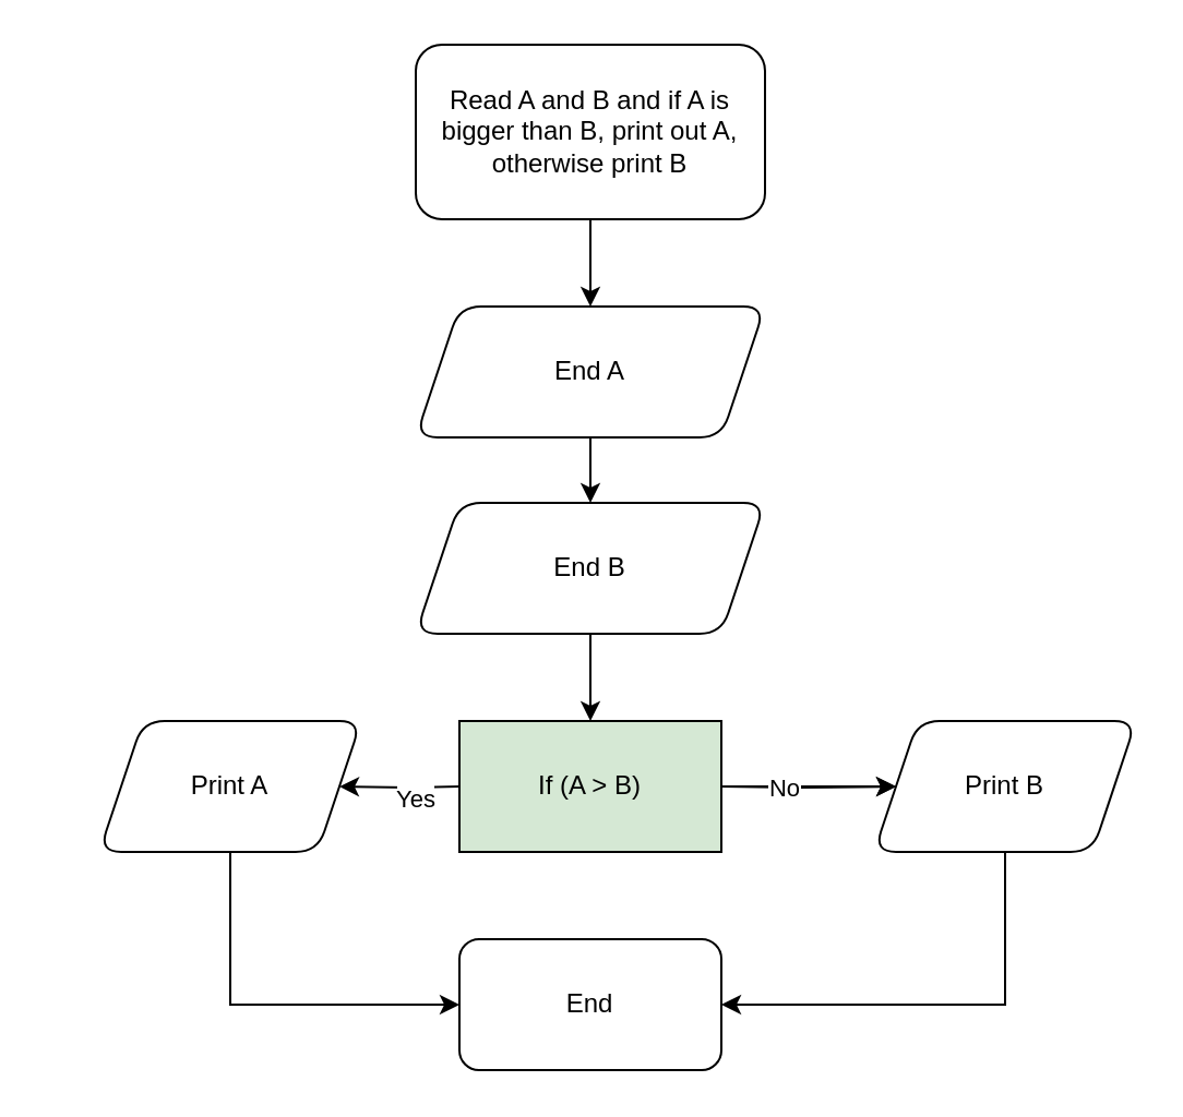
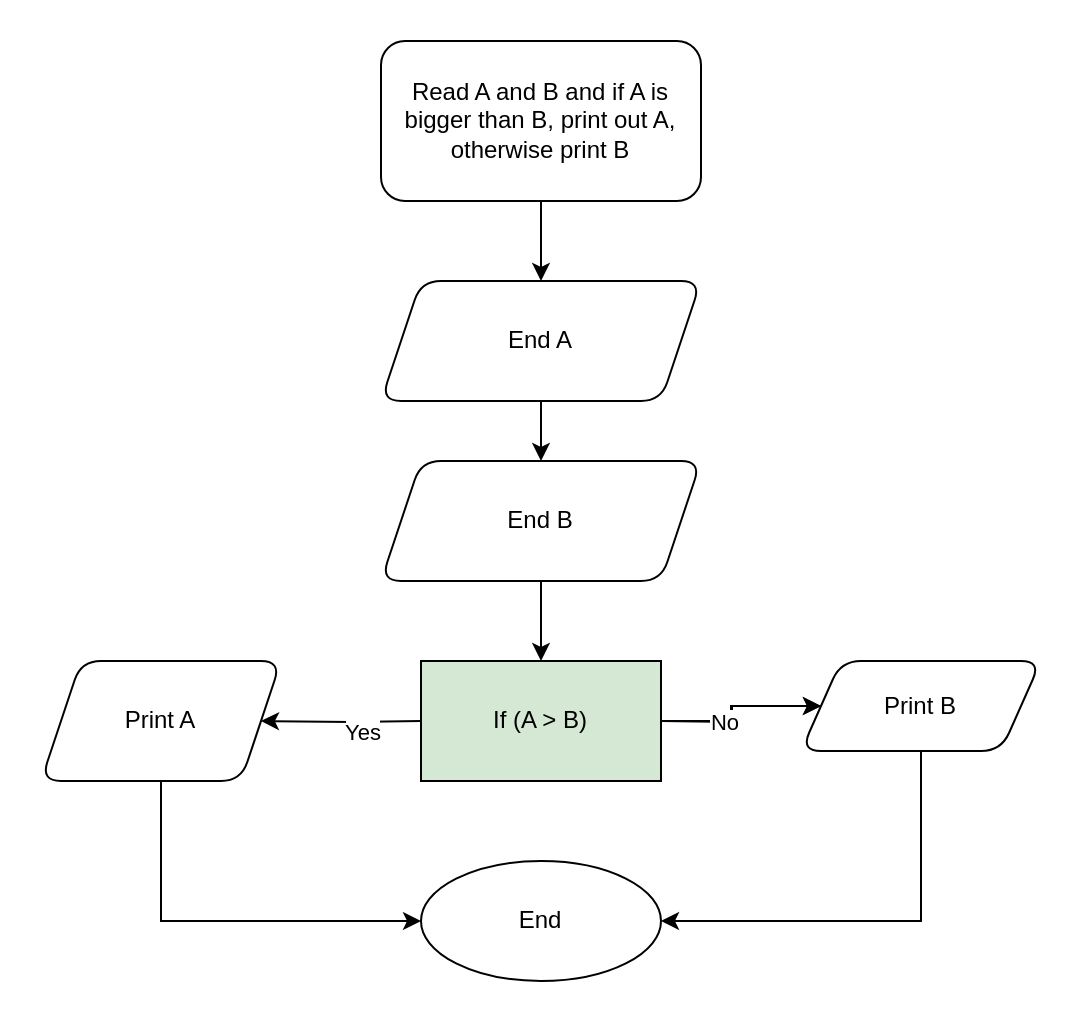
  <mxCell id="0" />
  <mxCell id="1" parent="0" />
  <mxCell id="2" style="edgeStyle=orthogonalEdgeStyle;rounded=0;orthogonalLoop=1;jettySize=auto;html=1;exitX=0.5;exitY=1;exitDx=0;exitDy=0;entryX=0.5;entryY=0;entryDx=0;entryDy=0;" edge="1" parent="1" source="3" target="18"><mxGeometry relative="1" as="geometry" /></mxCell>
  <mxCell id="3" value="Read A and B and if A is bigger than B, print out A, otherwise print B" style="rounded=1;whiteSpace=wrap;html=1;" vertex="1" parent="1"><mxGeometry x="190" y="20" width="160" height="80" as="geometry" /></mxCell>
  <mxCell id="4" value="" style="edgeStyle=orthogonalEdgeStyle;rounded=0;orthogonalLoop=1;jettySize=auto;html=1;" edge="1" parent="1" source="5"><mxGeometry relative="1" as="geometry"><mxPoint x="270" y="330" as="targetPoint" /></mxGeometry></mxCell>
  <mxCell id="5" value="End B" style="shape=parallelogram;perimeter=parallelogramPerimeter;whiteSpace=wrap;html=1;fixedSize=1;rounded=1;" vertex="1" parent="1"><mxGeometry x="190" y="230" width="160" height="60" as="geometry" /></mxCell>
  <mxCell id="6" value="" style="edgeStyle=orthogonalEdgeStyle;rounded=0;orthogonalLoop=1;jettySize=auto;html=1;" edge="1" parent="1" target="10"><mxGeometry relative="1" as="geometry"><mxPoint x="210" y="360" as="sourcePoint" /></mxGeometry></mxCell>
  <mxCell id="7" value="Yes" style="edgeLabel;html=1;align=center;verticalAlign=middle;resizable=0;points=[];" vertex="1" connectable="0" parent="6"><mxGeometry x="-0.247" y="5" relative="1" as="geometry"><mxPoint as="offset" /></mxGeometry></mxCell>
  <mxCell id="8" value="" style="edgeStyle=orthogonalEdgeStyle;rounded=0;orthogonalLoop=1;jettySize=auto;html=1;" edge="1" parent="1" target="12"><mxGeometry relative="1" as="geometry"><mxPoint x="330" y="360" as="sourcePoint" /></mxGeometry></mxCell>
  <mxCell id="9" style="edgeStyle=orthogonalEdgeStyle;rounded=0;orthogonalLoop=1;jettySize=auto;html=1;exitX=0.5;exitY=1;exitDx=0;exitDy=0;entryX=0;entryY=0.5;entryDx=0;entryDy=0;" edge="1" parent="1" source="10" target="16"><mxGeometry relative="1" as="geometry" /></mxCell>
- <mxCell id="10" value="Print A" style="shape=parallelogram;perimeter=parallelogramPerimeter;whiteSpace=wrap;html=1;fixedSize=1;rounded=1;" vertex="1" parent="1"><mxGeometry x="45" y="330" width="120" height="60" as="geometry" /></mxCell>
+ <mxCell id="10" value="Print A" style="shape=parallelogram;perimeter=parallelogramPerimeter;whiteSpace=wrap;html=1;fixedSize=1;rounded=1;" vertex="1" parent="1"><mxGeometry x="20" y="330" width="120" height="60" as="geometry" /></mxCell>
  <mxCell id="11" style="edgeStyle=orthogonalEdgeStyle;rounded=0;orthogonalLoop=1;jettySize=auto;html=1;exitX=0.5;exitY=1;exitDx=0;exitDy=0;entryX=1;entryY=0.5;entryDx=0;entryDy=0;" edge="1" parent="1" source="12" target="16"><mxGeometry relative="1" as="geometry" /></mxCell>
- <mxCell id="12" value="Print B" style="shape=parallelogram;perimeter=parallelogramPerimeter;whiteSpace=wrap;html=1;fixedSize=1;rounded=1;" vertex="1" parent="1"><mxGeometry x="400" y="330" width="120" height="60" as="geometry" /></mxCell>
+ <mxCell id="12" value="Print B" style="shape=parallelogram;perimeter=parallelogramPerimeter;whiteSpace=wrap;html=1;fixedSize=1;rounded=1;" vertex="1" parent="1"><mxGeometry x="400" y="330" width="120" height="45" as="geometry" /></mxCell>
  <mxCell id="13" value="" style="edgeStyle=orthogonalEdgeStyle;rounded=0;orthogonalLoop=1;jettySize=auto;html=1;" edge="1" parent="1" source="15" target="12"><mxGeometry relative="1" as="geometry" /></mxCell>
  <mxCell id="14" value="No" style="edgeLabel;html=1;align=center;verticalAlign=middle;resizable=0;points=[];" vertex="1" connectable="0" parent="13"><mxGeometry x="-0.289" relative="1" as="geometry"><mxPoint as="offset" /></mxGeometry></mxCell>
  <mxCell id="15" value="If (A &amp;gt; B)" style="rounded=0;whiteSpace=wrap;html=1;fillColor=#d5e8d4;" vertex="1" parent="1"><mxGeometry x="210" y="330" width="120" height="60" as="geometry" /></mxCell>
- <mxCell id="16" value="End&lt;br&gt;" style="rounded=1;whiteSpace=wrap;html=1;" vertex="1" parent="1"><mxGeometry x="210" y="430" width="120" height="60" as="geometry" /></mxCell>
+ <mxCell id="16" value="End&lt;br&gt;" style="ellipse;whiteSpace=wrap;html=1;" vertex="1" parent="1"><mxGeometry x="210" y="430" width="120" height="60" as="geometry" /></mxCell>
  <mxCell id="17" style="edgeStyle=orthogonalEdgeStyle;rounded=0;orthogonalLoop=1;jettySize=auto;html=1;exitX=0.5;exitY=1;exitDx=0;exitDy=0;" edge="1" parent="1" source="18" target="5"><mxGeometry relative="1" as="geometry" /></mxCell>
  <mxCell id="18" value="End A&lt;br&gt;" style="shape=parallelogram;perimeter=parallelogramPerimeter;whiteSpace=wrap;html=1;fixedSize=1;rounded=1;" vertex="1" parent="1"><mxGeometry x="190" y="140" width="160" height="60" as="geometry" /></mxCell>
